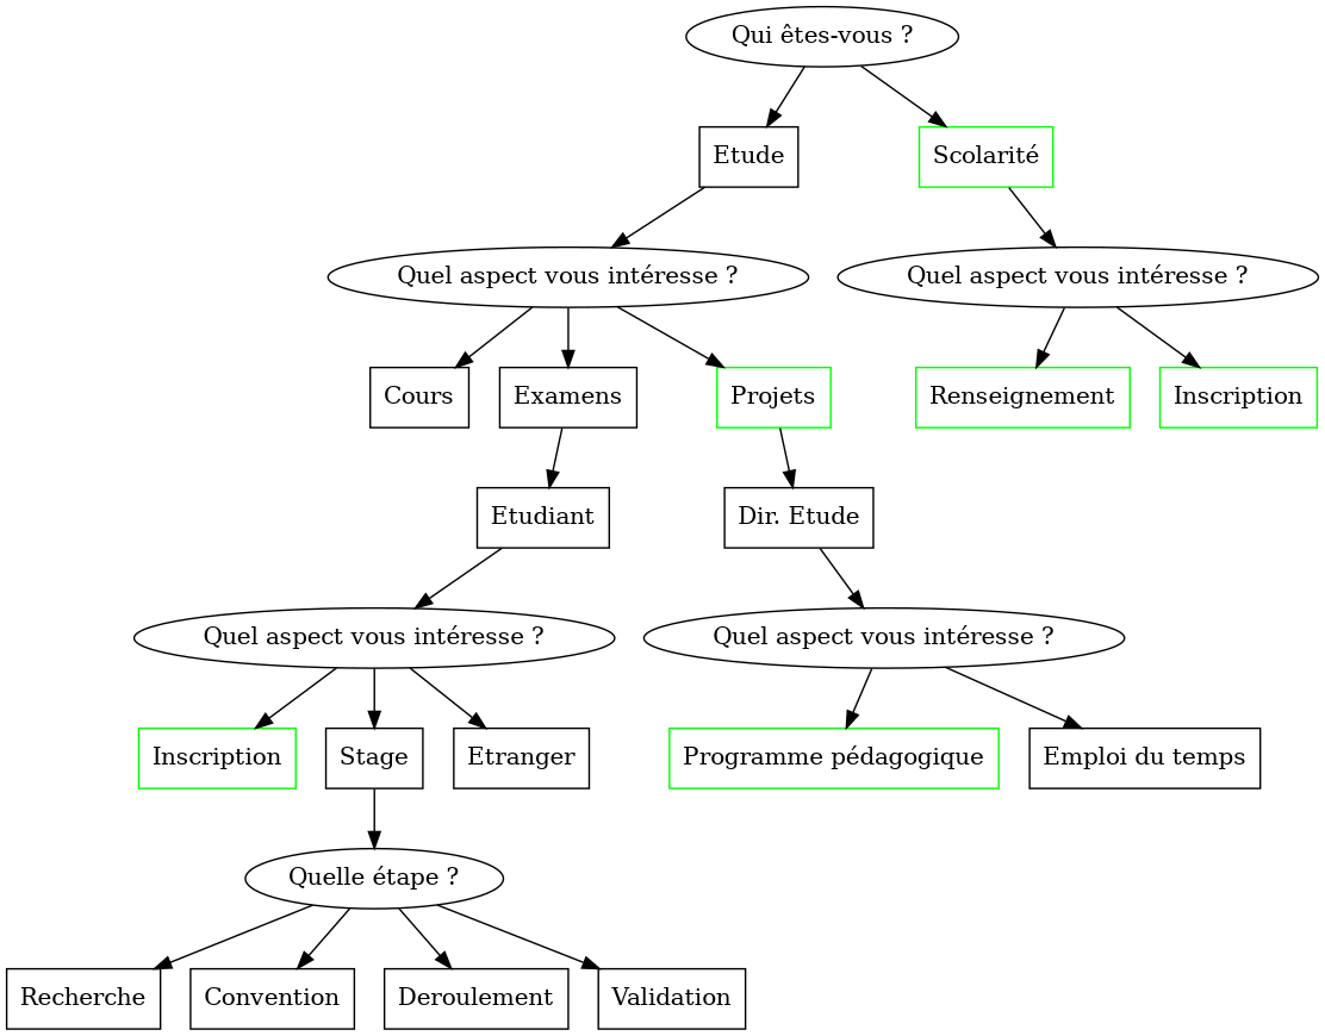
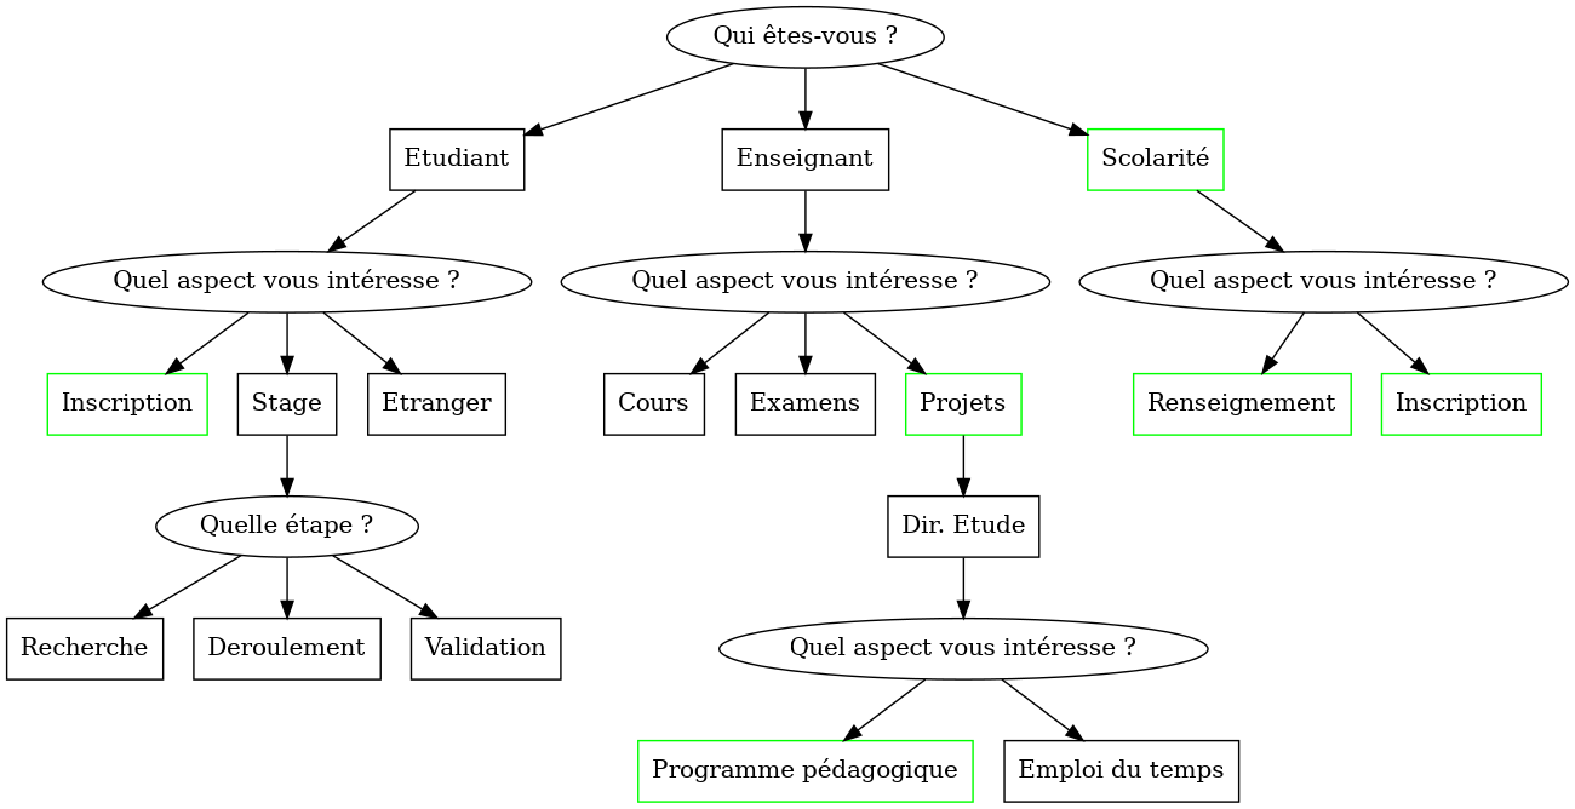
  digraph {
    node [shape=rect]
    n1 [label="Qui êtes-vous ?" shape=""]
    n2 [label=Etudiant]
-   n3 [label=Etude]
+   n3 [label=Enseignant]
    n4 [color=green label="Scolarité"]
    n5 [label="Quel aspect vous intéresse ?" shape=""]
    n6 [label="Quel aspect vous intéresse ?" shape=""]
    n7 [label="Dir. Etude"]
    n8 [label="Quel aspect vous intéresse ?" shape=""]
    n9 [label="Quel aspect vous intéresse ?" shape=""]
    n10 [color=green label=Inscription]
    n11 [label=Stage]
    n12 [label=Etranger]
    n13 [label=Cours]
    n14 [label=Examens]
    n15 [color=green label=Projets]
    n16 [color=green label="Programme pédagogique"]
    n17 [label="Emploi du temps"]
    n18 [color=green label=Renseignement]
    n19 [color=green label=Inscription]
    n20 [label="Quelle étape ?" shape=""]
    n21 [label=Recherche]
-   n22 [label=Convention]
    n23 [label=Deroulement]
    n24 [label=Validation]
-   n14 -> n2
+   n1 -> n2
    n1 -> n3
    n1 -> n4
    n2 -> n5
    n3 -> n6
    n4 -> n9
    n5 -> n10
    n5 -> n11
    n5 -> n12
    n6 -> n13
    n6 -> n14
    n6 -> n15
    n7 -> n8
    n8 -> n16
    n8 -> n17
    n9 -> n18
    n9 -> n19
    n11 -> n20
    n15 -> n7
    n20 -> n21
-   n20 -> n22
    n20 -> n23
    n20 -> n24
  }
